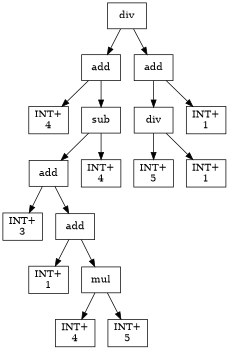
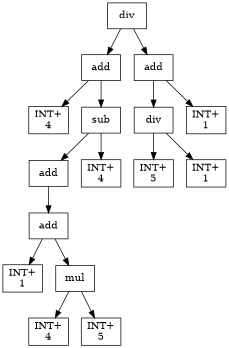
  digraph {
    node [shape=box]
    n1 [label=div]
    n2 [label=add]
    n3 [label=add]
    n4 [label="INT+\n4"]
    n5 [label=sub]
    n6 [label=add]
    n7 [label="INT+\n4"]
-   n8 [label="INT+\n3"]
    n9 [label=add]
    n10 [label="INT+\n1"]
    n11 [label=mul]
    n12 [label="INT+\n4"]
    n13 [label="INT+\n5"]
    n14 [label=div]
    n15 [label="INT+\n1"]
    n16 [label="INT+\n5"]
    n17 [label="INT+\n1"]
    n1 -> n2
    n1 -> n3
    n2 -> n4
    n2 -> n5
    n3 -> n14
    n3 -> n15
    n5 -> n6
    n5 -> n7
-   n6 -> n8
    n6 -> n9
    n9 -> n10
    n9 -> n11
    n11 -> n12
    n11 -> n13
    n14 -> n16
    n14 -> n17
  }
